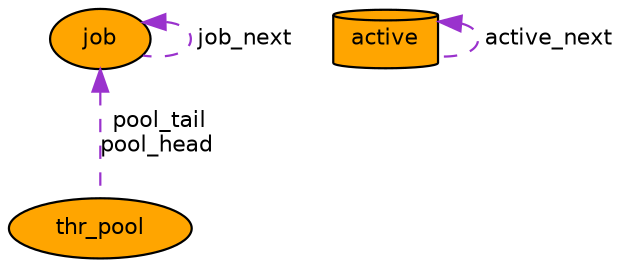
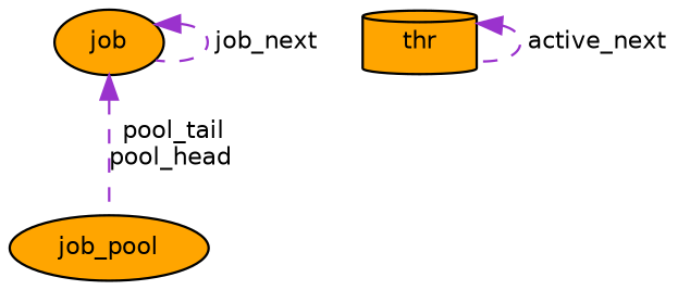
  digraph {
    node [color=black fillcolor=orange fontname=Helvetica fontsize=10 shape=ellipse style=filled]
    edge [color=darkorchid3 dir=back fontname=Helvetica fontsize=10 labelfontname=Helvetica labelfontsize=10 style=dashed]
-   n1 [fontcolor=black height=0.2 label=thr_pool width=0.4]
+   n1 [fontcolor=black height=0.2 label=job_pool width=0.4]
    n2 [height=0.2 label=job width=0.4]
-   n3 [height=0.2 label=active shape=cylinder width=0.4]
+   n3 [height=0.2 label=thr shape=cylinder width=0.4]
    n2 -> n1 [label=" pool_tail\npool_head"]
    n2 -> n2 [label=" job_next"]
    n3 -> n3 [label=" active_next"]
  }
